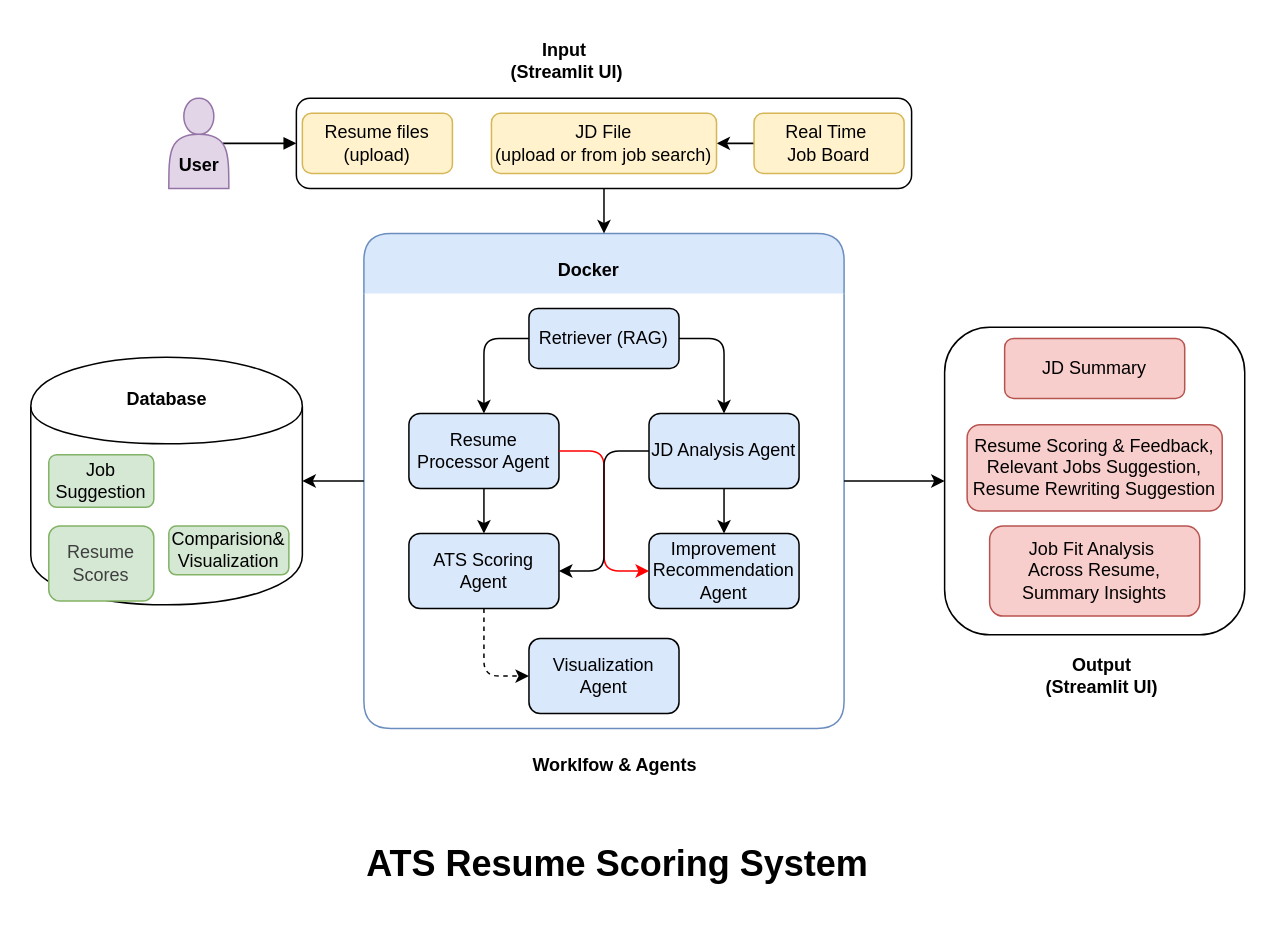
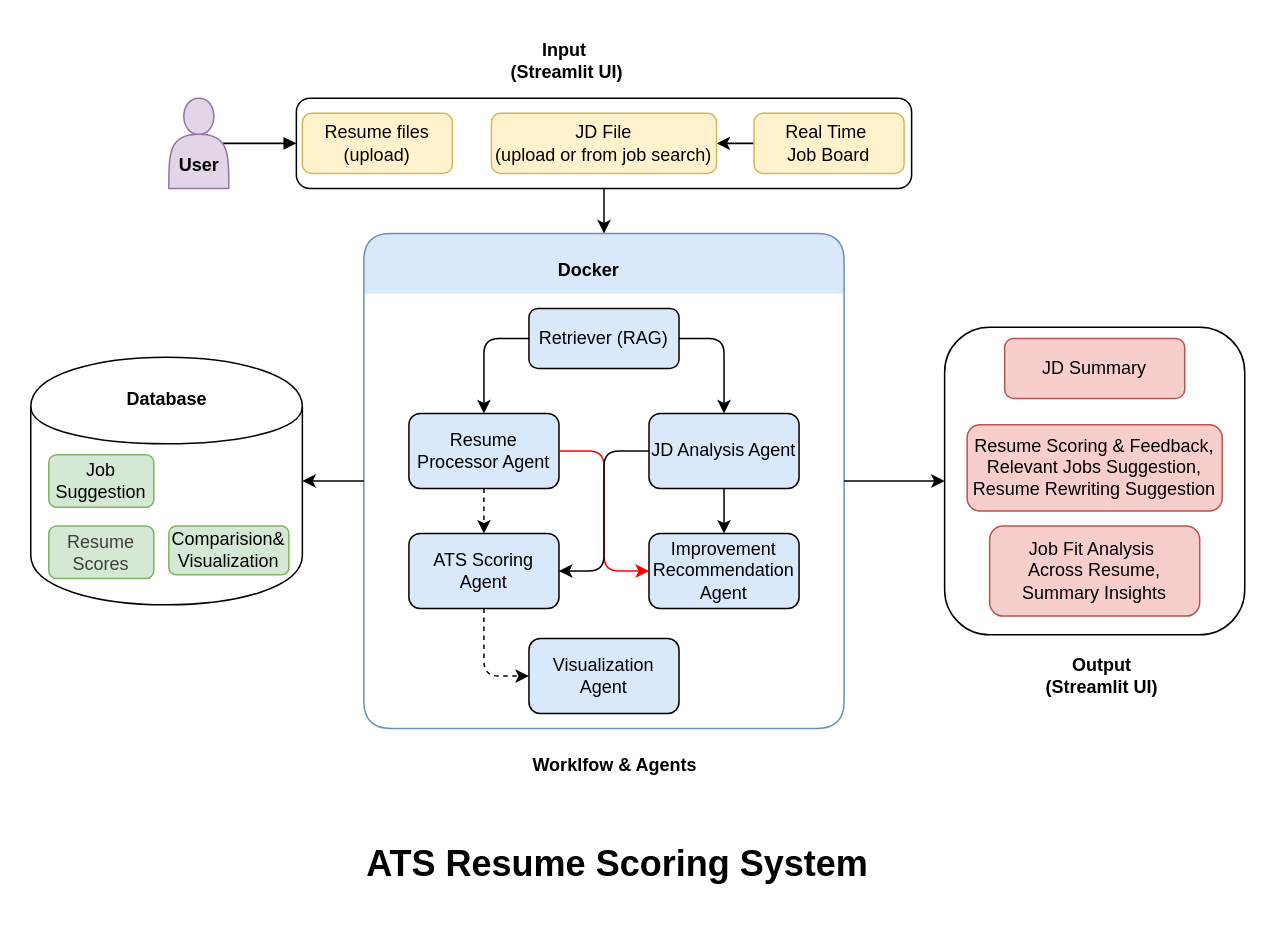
  <mxCell id="0" />
  <mxCell id="1" parent="0" />
  <mxCell id="2" value="" style="rounded=1;whiteSpace=wrap;html=1;" parent="1" vertex="1"><mxGeometry x="197" y="65" width="410" height="60" as="geometry" /></mxCell>
  <mxCell id="3" style="endArrow=block;html=1;exitX=0.9;exitY=0.5;exitDx=0;exitDy=0;exitPerimeter=0;" parent="1" source="34" target="2" edge="1"><mxGeometry relative="1" as="geometry"><mxPoint x="162" y="95" as="sourcePoint" /></mxGeometry></mxCell>
  <mxCell id="4" style="shape=swimlane;swimlaneLine=0;childLayout=null;html=1;rounded=1;whiteSpace=wrap;fillColor=#dae8fc;strokeColor=#6c8ebf;" parent="1" vertex="1"><mxGeometry x="242" y="155" width="320" height="330" as="geometry" /></mxCell>
  <mxCell id="5" value="Resume Processor Agent" style="rounded=1;whiteSpace=wrap;html=1;fillColor=#dae8fc;" parent="4" vertex="1"><mxGeometry x="30" y="120" width="100" height="50" as="geometry" /></mxCell>
  <mxCell id="6" value="JD Analysis Agent" style="rounded=1;whiteSpace=wrap;html=1;fillColor=#dae8fc" parent="4" vertex="1"><mxGeometry x="190" y="120" width="100" height="50" as="geometry" /></mxCell>
  <mxCell id="7" value="ATS Scoring Agent" style="rounded=1;whiteSpace=wrap;html=1;fillColor=#dae8fc" parent="4" vertex="1"><mxGeometry x="30" y="200" width="100" height="50" as="geometry" /></mxCell>
  <mxCell id="8" value="Improvement Recommendation Agent" style="rounded=1;whiteSpace=wrap;html=1;fillColor=#dae8fc;movable=1;resizable=1;rotatable=1;deletable=1;editable=1;locked=0;connectable=1;" parent="4" vertex="1"><mxGeometry x="190" y="200" width="100" height="50" as="geometry" /></mxCell>
  <mxCell id="9" value="Visualization Agent" style="rounded=1;whiteSpace=wrap;html=1;fillColor=#dae8fc" parent="4" vertex="1"><mxGeometry x="110" y="270" width="100" height="50" as="geometry" /></mxCell>
  <mxCell id="10" value="Retriever (RAG)" style="rounded=1;whiteSpace=wrap;html=1;fillColor=#dae8fc" parent="4" vertex="1"><mxGeometry x="110" y="50" width="100" height="40" as="geometry" /></mxCell>
  <mxCell id="11" value="" style="endArrow=classic;html=1;exitX=0;exitY=0.5;exitDx=0;exitDy=0;entryX=0.5;entryY=0;entryDx=0;entryDy=0;" parent="4" source="10" target="5" edge="1"><mxGeometry width="50" height="50" relative="1" as="geometry"><mxPoint x="190" y="100" as="sourcePoint" /><mxPoint x="240" y="50" as="targetPoint" /><Array as="points"><mxPoint x="80" y="70" /></Array></mxGeometry></mxCell>
  <mxCell id="12" value="" style="endArrow=classic;html=1;exitX=1;exitY=0.5;exitDx=0;exitDy=0;entryX=0.5;entryY=0;entryDx=0;entryDy=0;" parent="4" source="10" target="6" edge="1"><mxGeometry width="50" height="50" relative="1" as="geometry"><mxPoint x="190" y="100" as="sourcePoint" /><mxPoint x="240" y="50" as="targetPoint" /><Array as="points"><mxPoint x="240" y="70" /></Array></mxGeometry></mxCell>
- <mxCell id="13" value="" style="endArrow=classic;html=1;exitX=0.5;exitY=1;exitDx=0;exitDy=0;entryX=0.5;entryY=0;entryDx=0;entryDy=0;" parent="4" source="5" target="7" edge="1"><mxGeometry width="50" height="50" relative="1" as="geometry"><mxPoint x="340" y="180" as="sourcePoint" /><mxPoint x="390" y="130" as="targetPoint" /></mxGeometry></mxCell>
+ <mxCell id="13" value="" style="endArrow=classic;html=1;exitX=0.5;exitY=1;exitDx=0;exitDy=0;entryX=0.5;entryY=0;entryDx=0;entryDy=0;dashed=1;" parent="4" source="5" target="7" edge="1"><mxGeometry width="50" height="50" relative="1" as="geometry"><mxPoint x="340" y="180" as="sourcePoint" /><mxPoint x="390" y="130" as="targetPoint" /></mxGeometry></mxCell>
  <mxCell id="14" value="" style="endArrow=classic;html=1;exitX=0.5;exitY=1;exitDx=0;exitDy=0;" parent="4" source="6" edge="1"><mxGeometry width="50" height="50" relative="1" as="geometry"><mxPoint x="340" y="180" as="sourcePoint" /><mxPoint x="240" y="200" as="targetPoint" /></mxGeometry></mxCell>
  <mxCell id="15" value="" style="endArrow=classic;html=1;exitX=0.5;exitY=1;exitDx=0;exitDy=0;entryX=0;entryY=0.5;entryDx=0;entryDy=0;dashed=1;" parent="4" source="7" target="9" edge="1"><mxGeometry width="50" height="50" relative="1" as="geometry"><mxPoint x="340" y="180" as="sourcePoint" /><mxPoint x="390" y="130" as="targetPoint" /><Array as="points"><mxPoint x="80" y="295" /></Array></mxGeometry></mxCell>
  <mxCell id="16" value="&lt;b&gt;Docker&lt;/b&gt;" style="text;html=1;align=center;verticalAlign=middle;whiteSpace=wrap;rounded=0;" parent="4" vertex="1"><mxGeometry x="120" y="10" width="60" height="30" as="geometry" /></mxCell>
  <mxCell id="17" value="" style="endArrow=classic;html=1;entryX=0;entryY=0.5;entryDx=0;entryDy=0;exitX=1;exitY=0.5;exitDx=0;exitDy=0;strokeColor=#FF0000;" parent="4" source="5" target="8" edge="1"><mxGeometry width="50" height="50" relative="1" as="geometry"><mxPoint x="70" y="160" as="sourcePoint" /><mxPoint x="290" y="110" as="targetPoint" /><Array as="points"><mxPoint x="160" y="145" /><mxPoint x="160" y="225" /></Array></mxGeometry></mxCell>
  <mxCell id="18" value="" style="endArrow=classic;html=1;entryX=1;entryY=0.5;entryDx=0;entryDy=0;exitX=0;exitY=0.5;exitDx=0;exitDy=0;" parent="4" source="6" target="7" edge="1"><mxGeometry width="50" height="50" relative="1" as="geometry"><mxPoint x="180" y="150" as="sourcePoint" /><mxPoint x="200" y="235" as="targetPoint" /><Array as="points"><mxPoint x="160" y="145" /><mxPoint x="160" y="225" /></Array></mxGeometry></mxCell>
  <mxCell id="19" value="&lt;div&gt;&lt;br&gt;&lt;/div&gt;&lt;div&gt;&lt;br&gt;&lt;/div&gt;&lt;div&gt;&lt;/div&gt;&lt;div&gt;&lt;br&gt;&lt;/div&gt;&lt;div&gt;&lt;br&gt;&lt;/div&gt;" style="shape=cylinder;whiteSpace=wrap;html=1;" parent="1" vertex="1"><mxGeometry x="20" y="237.5" width="181" height="165" as="geometry" /></mxCell>
  <mxCell id="20" value="&lt;h1 style=&quot;margin-top: 0px;&quot;&gt;ATS Resume Scoring System&lt;/h1&gt;" style="text;html=1;whiteSpace=wrap;overflow=hidden;rounded=0;" parent="1" vertex="1"><mxGeometry x="242" y="555" width="400" height="40" as="geometry" /></mxCell>
  <mxCell id="21" value="" style="endArrow=classic;html=1;exitX=0;exitY=0.5;exitDx=0;exitDy=0;entryX=1;entryY=0.5;entryDx=0;entryDy=0;" parent="1" target="30" edge="1"><mxGeometry width="50" height="50" relative="1" as="geometry"><mxPoint x="592" y="95" as="sourcePoint" /><mxPoint x="492" y="135" as="targetPoint" /></mxGeometry></mxCell>
  <mxCell id="22" value="" style="rounded=1;whiteSpace=wrap;html=1;" parent="1" vertex="1"><mxGeometry x="629" y="217.5" width="200" height="205" as="geometry" /></mxCell>
  <mxCell id="23" value="" style="endArrow=classic;html=1;entryX=0;entryY=0.5;entryDx=0;entryDy=0;exitX=1;exitY=0.5;exitDx=0;exitDy=0;" parent="1" source="4" target="22" edge="1"><mxGeometry width="50" height="50" relative="1" as="geometry"><mxPoint x="722" y="275" as="sourcePoint" /><mxPoint x="432" y="235" as="targetPoint" /></mxGeometry></mxCell>
  <mxCell id="24" value="JD Summary" style="rounded=1;whiteSpace=wrap;html=1;fillColor=#f8cecc;strokeColor=#b85450;" parent="1" vertex="1"><mxGeometry x="669" y="225" width="120" height="40" as="geometry" /></mxCell>
  <mxCell id="25" value="Resume Scoring &amp;amp; Feedback,&lt;div&gt;&lt;span style=&quot;background-color: transparent;&quot;&gt;Relevant Jobs Suggestion,&lt;/span&gt;&lt;div&gt;Resume Rewriting Suggestion&lt;/div&gt;&lt;/div&gt;" style="rounded=1;whiteSpace=wrap;html=1;fillColor=#f8cecc;strokeColor=#b85450;" parent="1" vertex="1"><mxGeometry x="644" y="282.5" width="170" height="57.5" as="geometry" /></mxCell>
  <mxCell id="26" value="Job Fit Analysis&amp;nbsp;&lt;div&gt;Across Resume,&lt;div&gt;Summary Insights&lt;/div&gt;&lt;/div&gt;" style="rounded=1;whiteSpace=wrap;html=1;fillColor=#f8cecc;strokeColor=#b85450;" parent="1" vertex="1"><mxGeometry x="659" y="350" width="140" height="60" as="geometry" /></mxCell>
  <mxCell id="27" value="Output (Streamlit UI)" style="text;html=1;align=center;verticalAlign=middle;whiteSpace=wrap;rounded=0;fontStyle=1" parent="1" vertex="1"><mxGeometry x="689" y="435" width="90" height="30" as="geometry" /></mxCell>
  <mxCell id="28" value="Resume files&lt;div&gt;(upload)&lt;/div&gt;" style="rounded=1;whiteSpace=wrap;html=1;fillColor=#fff2cc;strokeColor=#d6b656;" parent="1" vertex="1"><mxGeometry x="201" y="75" width="100" height="40" as="geometry" /></mxCell>
  <mxCell id="29" value="&lt;b&gt;Input&amp;nbsp;&lt;/b&gt;&lt;div&gt;&lt;b&gt;(Streamlit UI)&lt;/b&gt;&lt;/div&gt;" style="text;html=1;align=center;verticalAlign=middle;resizable=0;points=[];autosize=1;strokeColor=none;fillColor=none;" parent="1" vertex="1"><mxGeometry x="327" y="20" width="100" height="40" as="geometry" /></mxCell>
  <mxCell id="30" value="JD File&lt;div&gt;(upload or from job search)&lt;/div&gt;" style="rounded=1;whiteSpace=wrap;html=1;fillColor=#fff2cc;strokeColor=#d6b656;" parent="1" vertex="1"><mxGeometry x="327" y="75" width="150" height="40" as="geometry" /></mxCell>
  <mxCell id="31" value="" style="endArrow=classic;html=1;exitX=0.5;exitY=1;exitDx=0;exitDy=0;entryX=0.5;entryY=0;entryDx=0;entryDy=0;" parent="1" source="2" target="4" edge="1"><mxGeometry width="50" height="50" relative="1" as="geometry"><mxPoint x="482" y="315" as="sourcePoint" /><mxPoint x="532" y="265" as="targetPoint" /></mxGeometry></mxCell>
  <mxCell id="32" value="&lt;b&gt;Worklfow &amp;amp; Agents&lt;/b&gt;" style="text;html=1;align=center;verticalAlign=middle;whiteSpace=wrap;rounded=0;" parent="1" vertex="1"><mxGeometry x="352" y="495" width="115" height="30" as="geometry" /></mxCell>
  <mxCell id="33" value="Real Time&amp;nbsp;&lt;div&gt;Job Board&lt;/div&gt;" style="rounded=1;whiteSpace=wrap;html=1;fillColor=#fff2cc;strokeColor=#d6b656;" parent="1" vertex="1"><mxGeometry x="502" y="75" width="100" height="40" as="geometry" /></mxCell>
  <mxCell id="34" value="" style="shape=actor;whiteSpace=wrap;html=1;fillColor=#e1d5e7;strokeColor=#9673a6;" parent="1" vertex="1"><mxGeometry x="112" y="65" width="40" height="60" as="geometry" /></mxCell>
  <mxCell id="35" value="&lt;b&gt;User&lt;/b&gt;" style="text;html=1;align=center;verticalAlign=middle;resizable=0;points=[];autosize=1;strokeColor=none;fillColor=none;" parent="1" vertex="1"><mxGeometry x="107" y="95" width="50" height="30" as="geometry" /></mxCell>
  <mxCell id="36" value="&lt;b&gt;Database&lt;/b&gt;" style="text;html=1;align=center;verticalAlign=middle;whiteSpace=wrap;rounded=0;" parent="1" vertex="1"><mxGeometry x="80.5" y="265" width="60" as="geometry" /></mxCell>
  <mxCell id="37" value="" style="endArrow=classic;html=1;entryX=1;entryY=0.5;entryDx=0;entryDy=0;exitX=0;exitY=0.5;exitDx=0;exitDy=0;" parent="1" source="4" target="19" edge="1"><mxGeometry width="50" height="50" relative="1" as="geometry"><mxPoint x="302" y="365" as="sourcePoint" /><mxPoint x="352" y="315" as="targetPoint" /></mxGeometry></mxCell>
  <mxCell id="38" value="Job Suggestion" style="rounded=1;whiteSpace=wrap;html=1;fillColor=#d5e8d4;strokeColor=#82b366;" parent="1" vertex="1"><mxGeometry x="32" y="302.5" width="70" height="35" as="geometry" /></mxCell>
- <mxCell id="39" value="&lt;span style=&quot;color: rgb(63, 63, 63);&quot;&gt;Resume Scores&lt;/span&gt;" style="rounded=1;whiteSpace=wrap;html=1;fillColor=#d5e8d4;strokeColor=#82b366;" parent="1" vertex="1"><mxGeometry x="32" y="350" width="70" height="50" as="geometry" /></mxCell>
+ <mxCell id="39" value="&lt;span style=&quot;color: rgb(63, 63, 63);&quot;&gt;Resume Scores&lt;/span&gt;" style="rounded=1;whiteSpace=wrap;html=1;fillColor=#d5e8d4;strokeColor=#82b366;" parent="1" vertex="1"><mxGeometry x="32" y="350" width="70" height="35" as="geometry" /></mxCell>
  <mxCell id="40" value="Comparision&amp;amp; Visualization" style="rounded=1;whiteSpace=wrap;html=1;fillColor=#d5e8d4;strokeColor=#82b366;" parent="1" vertex="1"><mxGeometry x="112" y="350" width="80" height="32.5" as="geometry" /></mxCell>
